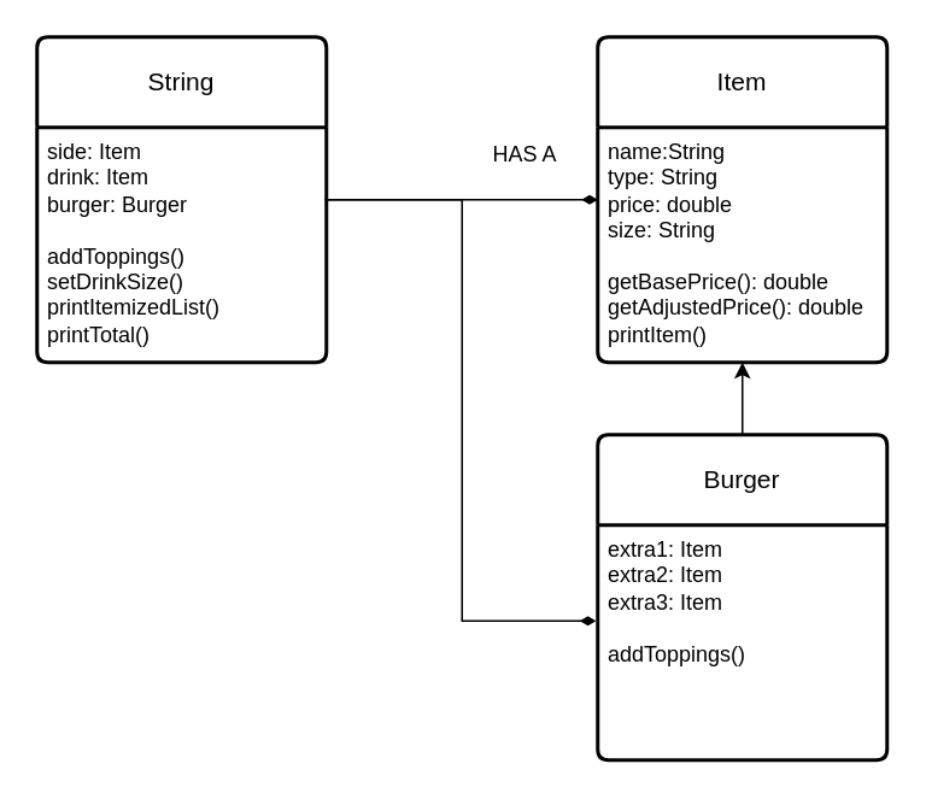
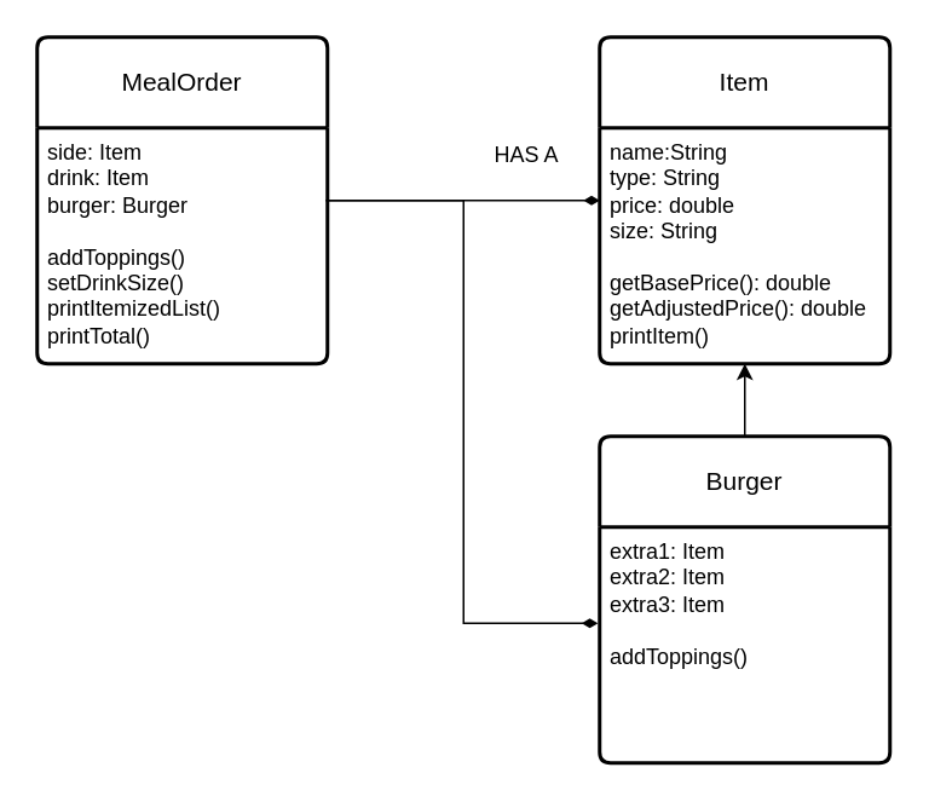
  <mxCell id="0" />
  <mxCell id="1" parent="0" />
  <mxCell id="2" value="" style="edgeStyle=orthogonalEdgeStyle;rounded=0;orthogonalLoop=1;jettySize=auto;html=1;endArrow=diamondThin;endFill=1;exitX=0.994;exitY=0.308;exitDx=0;exitDy=0;exitPerimeter=0;" edge="1" parent="1" source="4" target="5"><mxGeometry relative="1" as="geometry"><Array as="points" /></mxGeometry></mxCell>
- <mxCell id="3" value="String" style="swimlane;childLayout=stackLayout;horizontal=1;startSize=50;horizontalStack=0;rounded=1;fontSize=14;fontStyle=0;strokeWidth=2;resizeParent=0;resizeLast=1;shadow=0;dashed=0;align=center;arcSize=4;whiteSpace=wrap;html=1;" vertex="1" parent="1"><mxGeometry x="20" y="20" width="160" height="180" as="geometry" /></mxCell>
+ <mxCell id="3" value="MealOrder" style="swimlane;childLayout=stackLayout;horizontal=1;startSize=50;horizontalStack=0;rounded=1;fontSize=14;fontStyle=0;strokeWidth=2;resizeParent=0;resizeLast=1;shadow=0;dashed=0;align=center;arcSize=4;whiteSpace=wrap;html=1;" vertex="1" parent="1"><mxGeometry x="20" y="20" width="160" height="180" as="geometry" /></mxCell>
  <mxCell id="4" value="side: Item&lt;br&gt;drink: Item&lt;br&gt;burger: Burger&lt;br&gt;&lt;br&gt;addToppings()&lt;br&gt;setDrinkSize()&lt;br&gt;printItemizedList()&lt;br&gt;printTotal()" style="align=left;strokeColor=none;fillColor=none;spacingLeft=4;fontSize=12;verticalAlign=top;resizable=0;rotatable=0;part=1;html=1;" vertex="1" parent="3"><mxGeometry y="50" width="160" height="130" as="geometry" /></mxCell>
  <mxCell id="5" value="Item" style="swimlane;childLayout=stackLayout;horizontal=1;startSize=50;horizontalStack=0;rounded=1;fontSize=14;fontStyle=0;strokeWidth=2;resizeParent=0;resizeLast=1;shadow=0;dashed=0;align=center;arcSize=4;whiteSpace=wrap;html=1;" vertex="1" parent="1"><mxGeometry x="330" y="20" width="160" height="180" as="geometry" /></mxCell>
  <mxCell id="6" value="name:String&lt;br&gt;type: String&lt;br&gt;price: double&lt;br&gt;size: String&lt;br&gt;&lt;br&gt;getBasePrice(): double&lt;br&gt;getAdjustedPrice(): double&lt;br&gt;printItem()" style="align=left;strokeColor=none;fillColor=none;spacingLeft=4;fontSize=12;verticalAlign=top;resizable=0;rotatable=0;part=1;html=1;" vertex="1" parent="5"><mxGeometry y="50" width="160" height="130" as="geometry" /></mxCell>
  <mxCell id="7" style="edgeStyle=orthogonalEdgeStyle;rounded=0;orthogonalLoop=1;jettySize=auto;html=1;exitX=0.5;exitY=0;exitDx=0;exitDy=0;entryX=0.5;entryY=1;entryDx=0;entryDy=0;" edge="1" parent="1" source="8" target="6"><mxGeometry relative="1" as="geometry" /></mxCell>
  <mxCell id="8" value="Burger" style="swimlane;childLayout=stackLayout;horizontal=1;startSize=50;horizontalStack=0;rounded=1;fontSize=14;fontStyle=0;strokeWidth=2;resizeParent=0;resizeLast=1;shadow=0;dashed=0;align=center;arcSize=4;whiteSpace=wrap;html=1;" vertex="1" parent="1"><mxGeometry x="330" y="240" width="160" height="180" as="geometry" /></mxCell>
  <mxCell id="9" value="extra1: Item&lt;br&gt;extra2: Item&lt;br&gt;extra3: Item&lt;br&gt;&lt;br&gt;addToppings()" style="align=left;strokeColor=none;fillColor=none;spacingLeft=4;fontSize=12;verticalAlign=top;resizable=0;rotatable=0;part=1;html=1;" vertex="1" parent="8"><mxGeometry y="50" width="160" height="130" as="geometry" /></mxCell>
  <mxCell id="10" style="edgeStyle=orthogonalEdgeStyle;rounded=0;orthogonalLoop=1;jettySize=auto;html=1;exitX=1;exitY=0.25;exitDx=0;exitDy=0;entryX=-0.006;entryY=0.408;entryDx=0;entryDy=0;entryPerimeter=0;endArrow=diamondThin;endFill=1;" edge="1" parent="1" source="4" target="9"><mxGeometry relative="1" as="geometry"><Array as="points"><mxPoint x="180" y="110" /><mxPoint x="255" y="110" /><mxPoint x="255" y="343" /></Array></mxGeometry></mxCell>
  <mxCell id="11" value="HAS A" style="text;html=1;strokeColor=none;fillColor=none;align=center;verticalAlign=middle;whiteSpace=wrap;rounded=0;" vertex="1" parent="1"><mxGeometry x="260" y="70" width="60" height="30" as="geometry" /></mxCell>
